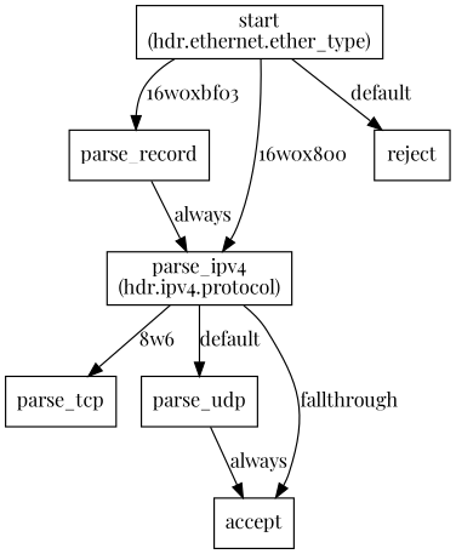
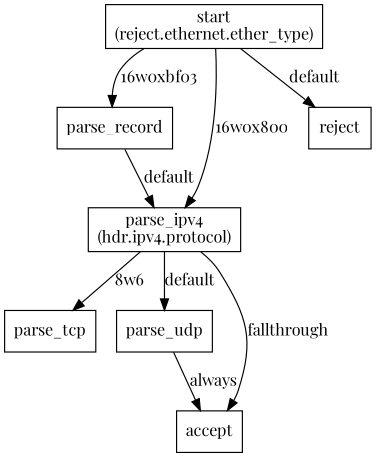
  digraph {
    fontname="Playfair Display"
    node [fontname="Playfair Display" shape=rectangle]
    edge [fontname="Playfair Display"]
-   n1 [label="start\n(hdr.ethernet.ether_type)"]
+   n1 [label="start\n(reject.ethernet.ether_type)"]
    n2 [label=parse_record]
    n3 [label="parse_ipv4\n(hdr.ipv4.protocol)"]
    n4 [label=reject]
    n5 [label=parse_tcp]
    n6 [label=parse_udp]
    n7 [label=accept]
    n1 -> n2 [label="16w0xbf03"]
    n1 -> n3 [label="16w0x800"]
    n1 -> n4 [label=default]
-   n2 -> n3 [label=always]
+   n2 -> n3 [label=default]
    n3 -> n5 [label="8w6"]
    n3 -> n6 [label=default]
    n3 -> n7 [label=fallthrough]
    n6 -> n7 [label=always]
  }
